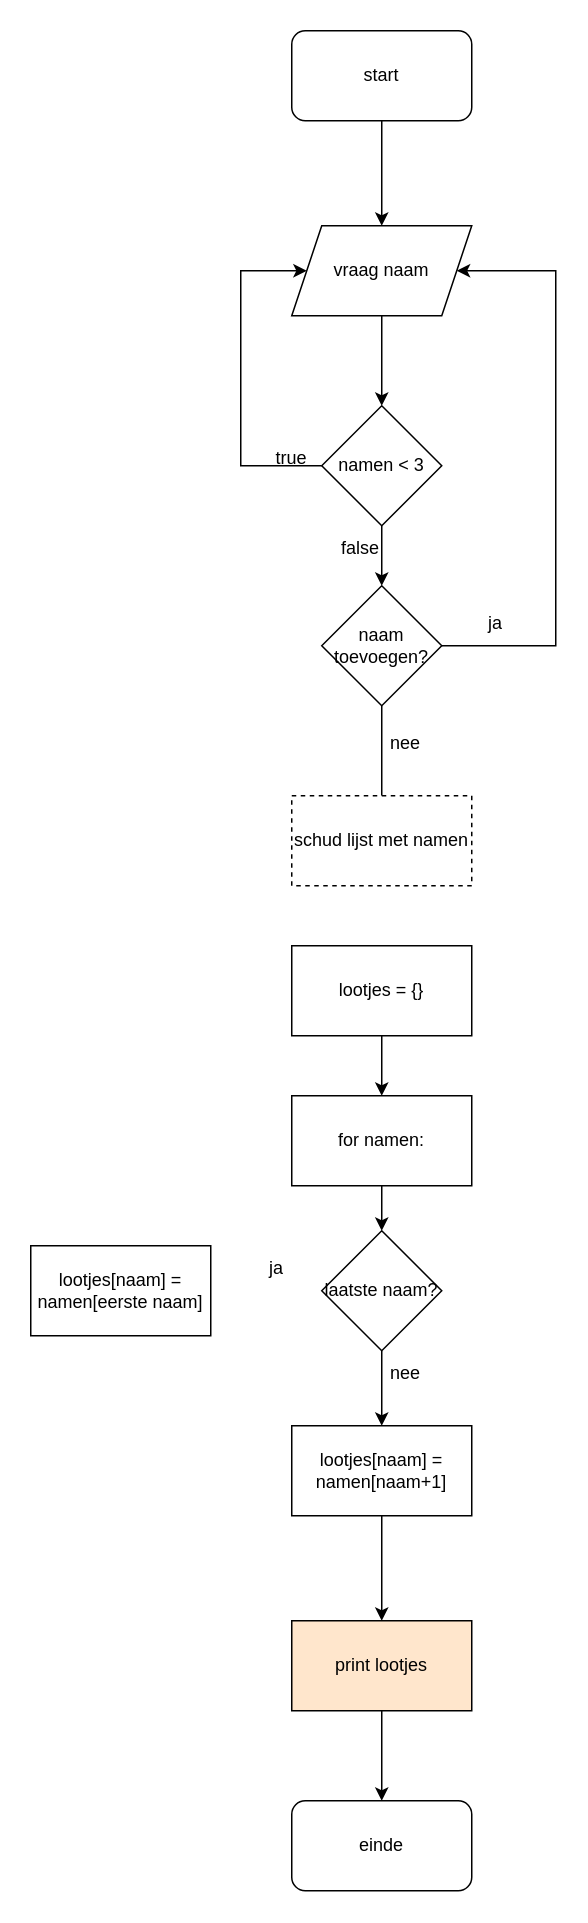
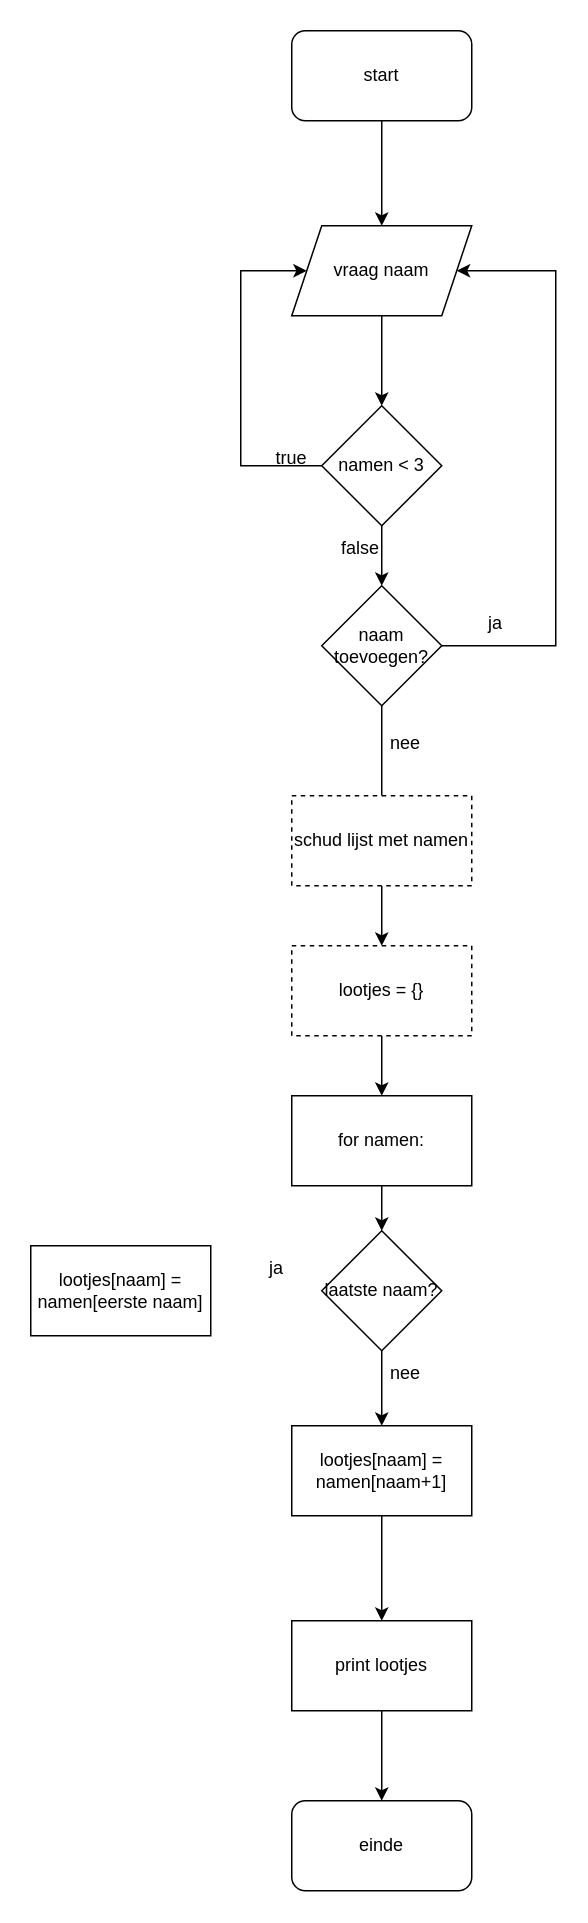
  <mxCell id="0" />
  <mxCell id="1" parent="0" />
  <mxCell id="2" value="" style="edgeStyle=orthogonalEdgeStyle;rounded=0;orthogonalLoop=1;jettySize=auto;html=1;" parent="1" source="3" target="5" edge="1"><mxGeometry relative="1" as="geometry" /></mxCell>
  <mxCell id="3" value="start" style="rounded=1;whiteSpace=wrap;html=1;" parent="1" vertex="1"><mxGeometry x="194" y="20" width="120" height="60" as="geometry" /></mxCell>
  <mxCell id="4" value="" style="edgeStyle=orthogonalEdgeStyle;rounded=0;orthogonalLoop=1;jettySize=auto;html=1;" parent="1" source="5" target="8" edge="1"><mxGeometry relative="1" as="geometry" /></mxCell>
  <mxCell id="5" value="vraag naam" style="shape=parallelogram;perimeter=parallelogramPerimeter;whiteSpace=wrap;html=1;fixedSize=1;" parent="1" vertex="1"><mxGeometry x="194" y="150" width="120" height="60" as="geometry" /></mxCell>
  <mxCell id="6" style="edgeStyle=orthogonalEdgeStyle;rounded=0;orthogonalLoop=1;jettySize=auto;html=1;entryX=0;entryY=0.5;entryDx=0;entryDy=0;" parent="1" source="8" target="5" edge="1"><mxGeometry relative="1" as="geometry"><Array as="points"><mxPoint x="160" y="310" /><mxPoint x="160" y="180" /></Array></mxGeometry></mxCell>
  <mxCell id="7" value="" style="edgeStyle=orthogonalEdgeStyle;rounded=0;orthogonalLoop=1;jettySize=auto;html=1;" parent="1" source="8" target="12" edge="1"><mxGeometry relative="1" as="geometry" /></mxCell>
  <mxCell id="8" value="namen &amp;lt; 3" style="rhombus;whiteSpace=wrap;html=1;" parent="1" vertex="1"><mxGeometry x="214" y="270" width="80" height="80" as="geometry" /></mxCell>
  <mxCell id="9" value="true" style="text;strokeColor=none;align=center;fillColor=none;html=1;verticalAlign=middle;whiteSpace=wrap;rounded=0;" parent="1" vertex="1"><mxGeometry x="164" y="290" width="60" height="30" as="geometry" /></mxCell>
  <mxCell id="10" style="edgeStyle=orthogonalEdgeStyle;rounded=0;orthogonalLoop=1;jettySize=auto;html=1;entryX=1;entryY=0.5;entryDx=0;entryDy=0;" parent="1" source="12" target="5" edge="1"><mxGeometry relative="1" as="geometry"><Array as="points"><mxPoint x="370" y="430" /><mxPoint x="370" y="180" /></Array></mxGeometry></mxCell>
  <mxCell id="11" value="" style="edgeStyle=orthogonalEdgeStyle;rounded=0;orthogonalLoop=1;jettySize=auto;html=1;endArrow=none;" edge="1" parent="1" source="12" target="20"><mxGeometry relative="1" as="geometry" /></mxCell>
  <mxCell id="12" value="naam toevoegen?" style="rhombus;whiteSpace=wrap;html=1;" parent="1" vertex="1"><mxGeometry x="214" y="390" width="80" height="80" as="geometry" /></mxCell>
  <mxCell id="13" value="ja" style="text;strokeColor=none;align=center;fillColor=none;html=1;verticalAlign=middle;whiteSpace=wrap;rounded=0;" parent="1" vertex="1"><mxGeometry x="300" y="400" width="60" height="30" as="geometry" /></mxCell>
  <mxCell id="14" value="false" style="text;strokeColor=none;align=center;fillColor=none;html=1;verticalAlign=middle;whiteSpace=wrap;rounded=0;" parent="1" vertex="1"><mxGeometry x="210" y="350" width="60" height="30" as="geometry" /></mxCell>
  <mxCell id="15" value="nee" style="text;strokeColor=none;align=center;fillColor=none;html=1;verticalAlign=middle;whiteSpace=wrap;rounded=0;" parent="1" vertex="1"><mxGeometry x="240" y="480" width="60" height="30" as="geometry" /></mxCell>
  <mxCell id="16" value="" style="edgeStyle=orthogonalEdgeStyle;rounded=0;orthogonalLoop=1;jettySize=auto;html=1;" parent="1" source="17" target="18" edge="1"><mxGeometry relative="1" as="geometry" /></mxCell>
- <mxCell id="17" value="print lootjes" style="rounded=0;whiteSpace=wrap;html=1;fillColor=#ffe6cc;" parent="1" vertex="1"><mxGeometry x="194" y="1080" width="120" height="60" as="geometry" /></mxCell>
+ <mxCell id="17" value="print lootjes" style="rounded=0;whiteSpace=wrap;html=1;" parent="1" vertex="1"><mxGeometry x="194" y="1080" width="120" height="60" as="geometry" /></mxCell>
  <mxCell id="18" value="einde" style="rounded=1;whiteSpace=wrap;html=1;" parent="1" vertex="1"><mxGeometry x="194" y="1200" width="120" height="60" as="geometry" /></mxCell>
+ <mxCell id="19" value="" style="edgeStyle=orthogonalEdgeStyle;rounded=0;orthogonalLoop=1;jettySize=auto;html=1;" edge="1" parent="1" source="20" target="22"><mxGeometry relative="1" as="geometry" /></mxCell>
  <mxCell id="20" value="schud lijst met namen" style="rounded=0;whiteSpace=wrap;html=1;dashed=1;" vertex="1" parent="1"><mxGeometry x="194" y="530" width="120" height="60" as="geometry" /></mxCell>
  <mxCell id="21" value="" style="edgeStyle=orthogonalEdgeStyle;rounded=0;orthogonalLoop=1;jettySize=auto;html=1;" edge="1" parent="1" source="22" target="24"><mxGeometry relative="1" as="geometry" /></mxCell>
- <mxCell id="22" value="lootjes = {}" style="rounded=0;whiteSpace=wrap;html=1;" vertex="1" parent="1"><mxGeometry x="194" y="630" width="120" height="60" as="geometry" /></mxCell>
+ <mxCell id="22" value="lootjes = {}" style="rounded=0;whiteSpace=wrap;html=1;dashed=1;" vertex="1" parent="1"><mxGeometry x="194" y="630" width="120" height="60" as="geometry" /></mxCell>
  <mxCell id="23" style="edgeStyle=orthogonalEdgeStyle;rounded=0;orthogonalLoop=1;jettySize=auto;html=1;entryX=0.5;entryY=0;entryDx=0;entryDy=0;" edge="1" parent="1" source="24" target="28"><mxGeometry relative="1" as="geometry" /></mxCell>
  <mxCell id="24" value="for namen:" style="rounded=0;whiteSpace=wrap;html=1;" vertex="1" parent="1"><mxGeometry x="194" y="730" width="120" height="60" as="geometry" /></mxCell>
  <mxCell id="25" style="edgeStyle=orthogonalEdgeStyle;rounded=0;orthogonalLoop=1;jettySize=auto;html=1;entryX=0.5;entryY=0;entryDx=0;entryDy=0;" edge="1" parent="1" source="26" target="17"><mxGeometry relative="1" as="geometry" /></mxCell>
  <mxCell id="26" value="lootjes[naam] = namen[naam+1]" style="rounded=0;whiteSpace=wrap;html=1;" vertex="1" parent="1"><mxGeometry x="194" y="950" width="120" height="60" as="geometry" /></mxCell>
  <mxCell id="27" value="" style="edgeStyle=orthogonalEdgeStyle;rounded=0;orthogonalLoop=1;jettySize=auto;html=1;" edge="1" parent="1" source="28" target="26"><mxGeometry relative="1" as="geometry" /></mxCell>
  <mxCell id="28" value="laatste naam?" style="rhombus;whiteSpace=wrap;html=1;" vertex="1" parent="1"><mxGeometry x="214" y="820" width="80" height="80" as="geometry" /></mxCell>
  <mxCell id="29" value="nee" style="text;strokeColor=none;align=center;fillColor=none;html=1;verticalAlign=middle;whiteSpace=wrap;rounded=0;" vertex="1" parent="1"><mxGeometry x="240" y="900" width="60" height="30" as="geometry" /></mxCell>
  <mxCell id="30" value="ja" style="text;strokeColor=none;align=center;fillColor=none;html=1;verticalAlign=middle;whiteSpace=wrap;rounded=0;" vertex="1" parent="1"><mxGeometry x="154" y="830" width="60" height="30" as="geometry" /></mxCell>
  <mxCell id="31" value="lootjes[naam] = namen[eerste naam]" style="rounded=0;whiteSpace=wrap;html=1;" vertex="1" parent="1"><mxGeometry x="20" y="830" width="120" height="60" as="geometry" /></mxCell>
